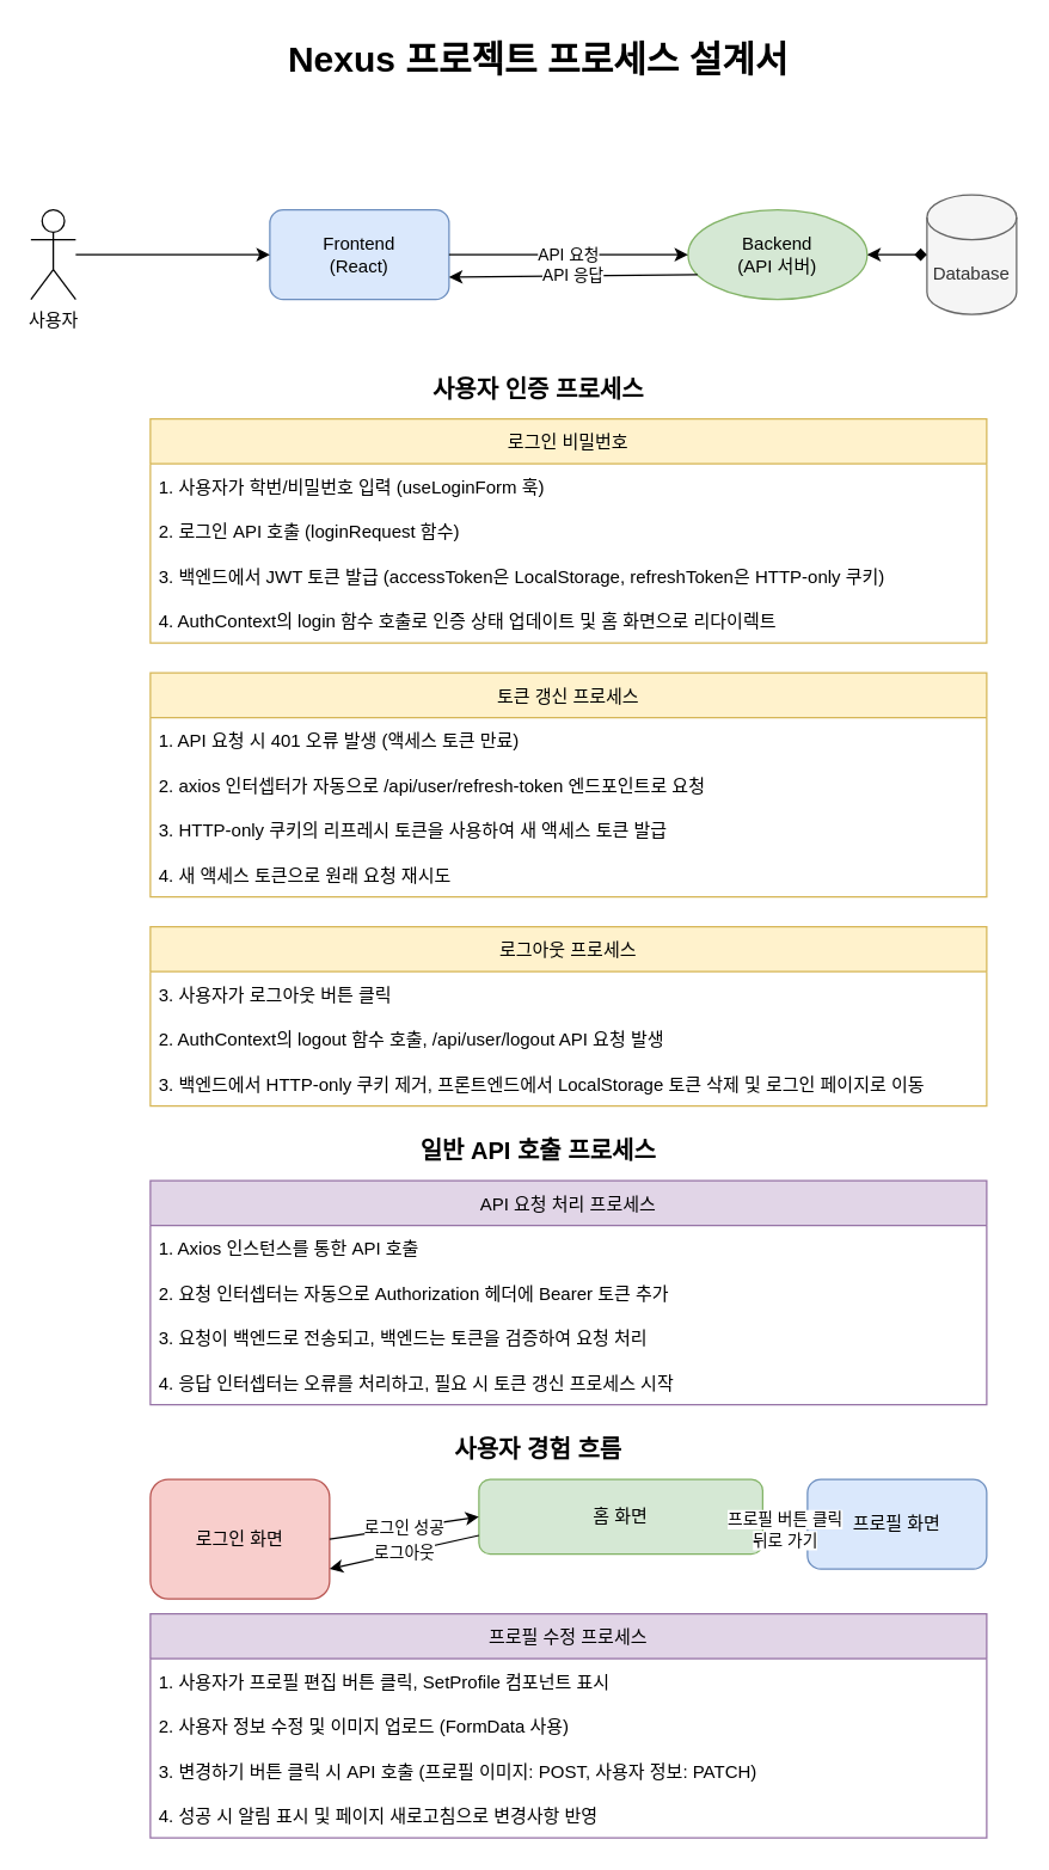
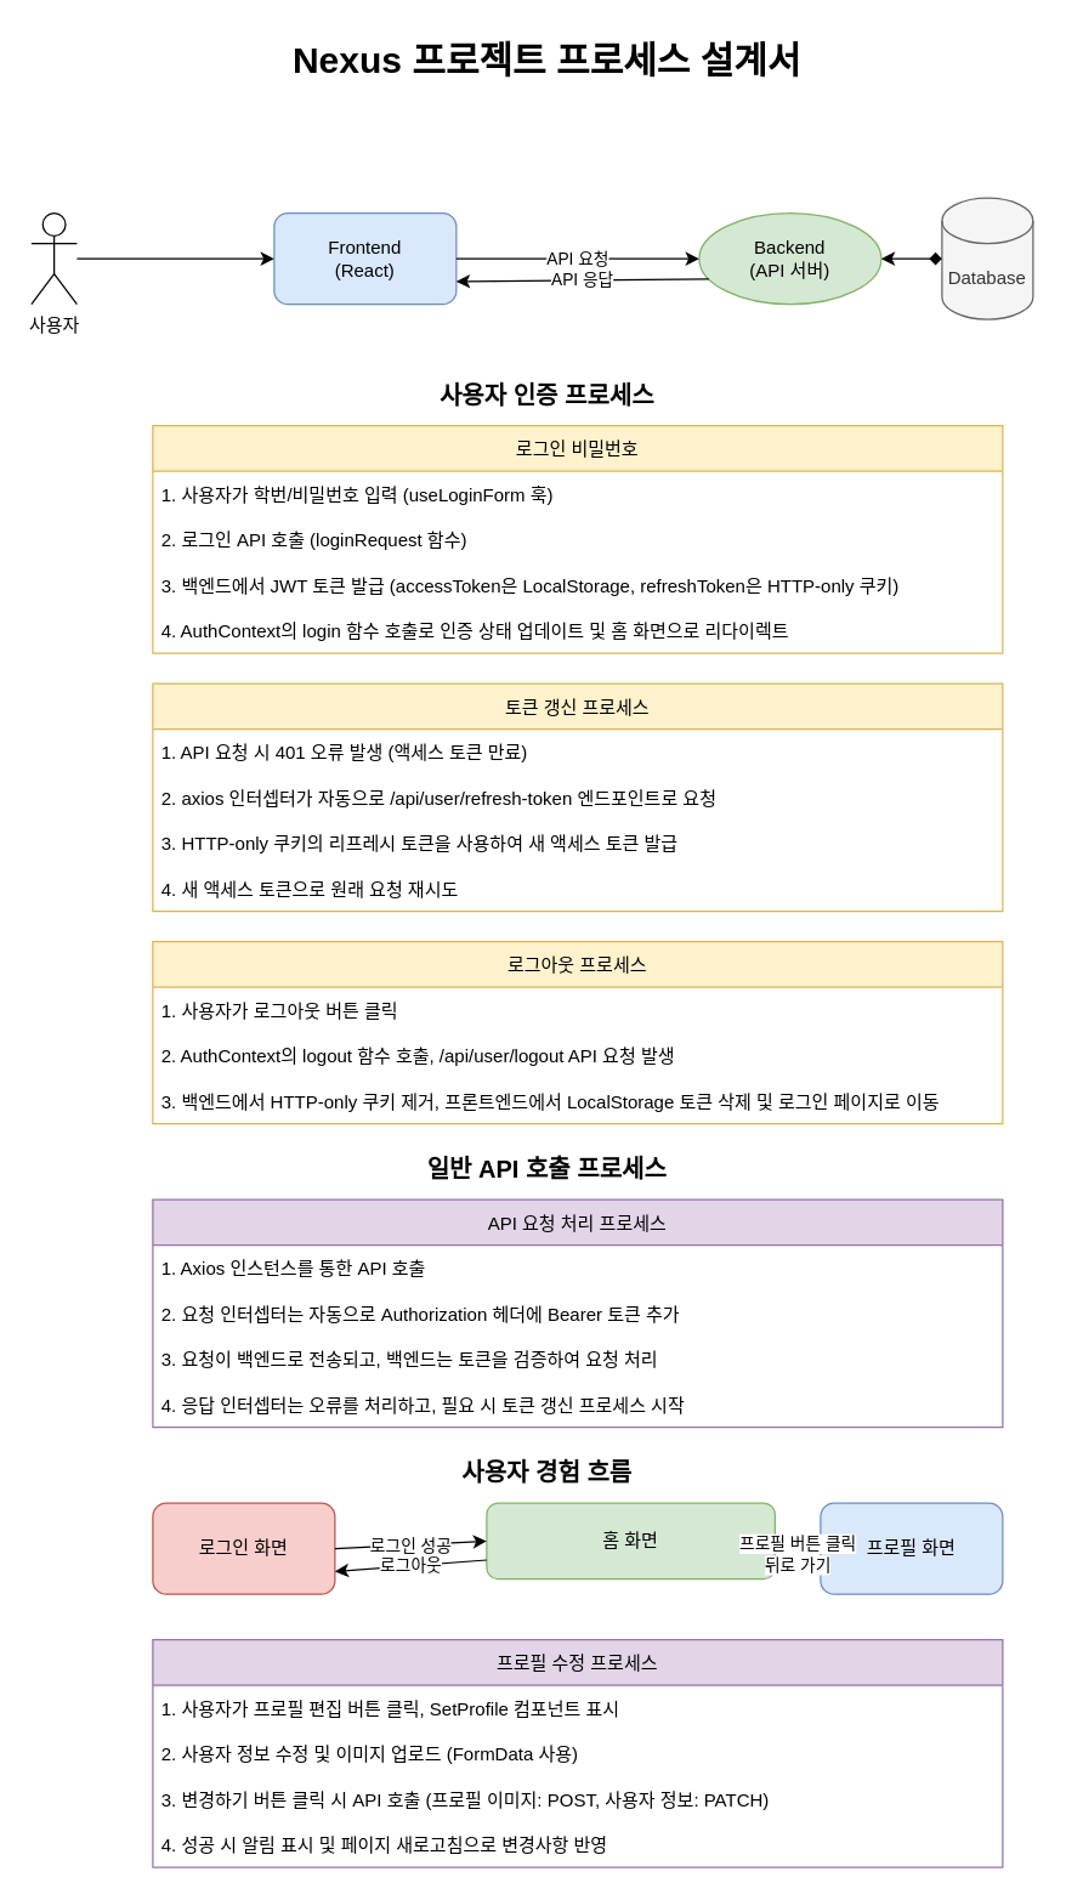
  <mxCell id="0" />
  <mxCell id="1" parent="0" />
  <mxCell id="2" value="Nexus 프로젝트 프로세스 설계서" style="text;html=1;strokeColor=none;fillColor=none;align=center;verticalAlign=middle;whiteSpace=wrap;rounded=0;fontSize=24;fontStyle=1" vertex="1" parent="1"><mxGeometry x="60" y="20" width="600" height="40" as="geometry" /></mxCell>
  <mxCell id="3" value="사용자" style="shape=umlActor;verticalLabelPosition=bottom;verticalAlign=top;html=1;outlineConnect=0;" vertex="1" parent="1"><mxGeometry x="20" y="140" width="30" height="60" as="geometry" /></mxCell>
  <mxCell id="4" value="Frontend&lt;br&gt;(React)" style="rounded=1;whiteSpace=wrap;html=1;fillColor=#dae8fc;strokeColor=#6c8ebf;" vertex="1" parent="1"><mxGeometry x="180" y="140" width="120" height="60" as="geometry" /></mxCell>
  <mxCell id="5" value="Backend&lt;br&gt;(API 서버)" style="ellipse;whiteSpace=wrap;html=1;fillColor=#d5e8d4;strokeColor=#82b366;" vertex="1" parent="1"><mxGeometry x="460" y="140" width="120" height="60" as="geometry" /></mxCell>
  <mxCell id="6" value="Database" style="shape=cylinder3;whiteSpace=wrap;html=1;boundedLbl=1;backgroundOutline=1;size=15;fillColor=#f5f5f5;strokeColor=#666666;fontColor=#333333;" vertex="1" parent="1"><mxGeometry x="620" y="130" width="60" height="80" as="geometry" /></mxCell>
  <mxCell id="7" value="" style="endArrow=classic;html=1;exitX=1;exitY=0.5;exitDx=0;exitDy=0;entryX=0;entryY=0.5;entryDx=0;entryDy=0;" edge="1" parent="1" source="3" target="4"><mxGeometry width="50" height="50" relative="1" as="geometry"><mxPoint x="330" y="420" as="sourcePoint" /><mxPoint x="380" y="370" as="targetPoint" /></mxGeometry></mxCell>
  <mxCell id="8" value="API 요청" style="endArrow=classic;html=1;exitX=1;exitY=0.5;exitDx=0;exitDy=0;entryX=0;entryY=0.5;entryDx=0;entryDy=0;" edge="1" parent="1" source="4" target="5"><mxGeometry width="50" height="50" relative="1" as="geometry"><mxPoint x="330" y="420" as="sourcePoint" /><mxPoint x="380" y="370" as="targetPoint" /></mxGeometry></mxCell>
  <mxCell id="9" value="API 응답" style="endArrow=classic;html=1;exitX=0;exitY=0.75;exitDx=0;exitDy=0;entryX=1;entryY=0.75;entryDx=0;entryDy=0;" edge="1" parent="1" source="5" target="4"><mxGeometry width="50" height="50" relative="1" as="geometry"><mxPoint x="330" y="420" as="sourcePoint" /><mxPoint x="380" y="370" as="targetPoint" /></mxGeometry></mxCell>
  <mxCell id="10" value="" style="endArrow=diamond;startArrow=classic;html=1;exitX=1;exitY=0.5;exitDx=0;exitDy=0;entryX=0;entryY=0.5;entryDx=0;entryDy=0;entryPerimeter=0;" edge="1" parent="1" source="5" target="6"><mxGeometry width="50" height="50" relative="1" as="geometry"><mxPoint x="330" y="420" as="sourcePoint" /><mxPoint x="380" y="370" as="targetPoint" /></mxGeometry></mxCell>
  <mxCell id="11" value="사용자 인증 프로세스" style="text;html=1;strokeColor=none;fillColor=none;align=center;verticalAlign=middle;whiteSpace=wrap;rounded=0;fontSize=16;fontStyle=1" vertex="1" parent="1"><mxGeometry x="60" y="250" width="600" height="20" as="geometry" /></mxCell>
  <mxCell id="12" value="로그인 비밀번호" style="swimlane;fontStyle=0;childLayout=stackLayout;horizontal=1;startSize=30;horizontalStack=0;resizeParent=1;resizeParentMax=0;resizeLast=0;collapsible=1;marginBottom=0;fillColor=#fff2cc;strokeColor=#d6b656;" vertex="1" parent="1"><mxGeometry x="100" y="280" width="560" height="150" as="geometry" /></mxCell>
  <mxCell id="13" value="1. 사용자가 학번/비밀번호 입력 (useLoginForm 훅)" style="text;strokeColor=none;fillColor=none;align=left;verticalAlign=middle;spacingLeft=4;spacingRight=4;overflow=hidden;points=[[0,0.5],[1,0.5]];portConstraint=eastwest;rotatable=0;" vertex="1" parent="12"><mxGeometry y="30" width="560" height="30" as="geometry" /></mxCell>
  <mxCell id="14" value="2. 로그인 API 호출 (loginRequest 함수)" style="text;strokeColor=none;fillColor=none;align=left;verticalAlign=middle;spacingLeft=4;spacingRight=4;overflow=hidden;points=[[0,0.5],[1,0.5]];portConstraint=eastwest;rotatable=0;" vertex="1" parent="12"><mxGeometry y="60" width="560" height="30" as="geometry" /></mxCell>
  <mxCell id="15" value="3. 백엔드에서 JWT 토큰 발급 (accessToken은 LocalStorage, refreshToken은 HTTP-only 쿠키)" style="text;strokeColor=none;fillColor=none;align=left;verticalAlign=middle;spacingLeft=4;spacingRight=4;overflow=hidden;points=[[0,0.5],[1,0.5]];portConstraint=eastwest;rotatable=0;" vertex="1" parent="12"><mxGeometry y="90" width="560" height="30" as="geometry" /></mxCell>
  <mxCell id="16" value="4. AuthContext의 login 함수 호출로 인증 상태 업데이트 및 홈 화면으로 리다이렉트" style="text;strokeColor=none;fillColor=none;align=left;verticalAlign=middle;spacingLeft=4;spacingRight=4;overflow=hidden;points=[[0,0.5],[1,0.5]];portConstraint=eastwest;rotatable=0;" vertex="1" parent="12"><mxGeometry y="120" width="560" height="30" as="geometry" /></mxCell>
  <mxCell id="17" value="토큰 갱신 프로세스" style="swimlane;fontStyle=0;childLayout=stackLayout;horizontal=1;startSize=30;horizontalStack=0;resizeParent=1;resizeParentMax=0;resizeLast=0;collapsible=1;marginBottom=0;fillColor=#fff2cc;strokeColor=#d6b656;" vertex="1" parent="1"><mxGeometry x="100" y="450" width="560" height="150" as="geometry" /></mxCell>
  <mxCell id="18" value="1. API 요청 시 401 오류 발생 (액세스 토큰 만료)" style="text;strokeColor=none;fillColor=none;align=left;verticalAlign=middle;spacingLeft=4;spacingRight=4;overflow=hidden;points=[[0,0.5],[1,0.5]];portConstraint=eastwest;rotatable=0;" vertex="1" parent="17"><mxGeometry y="30" width="560" height="30" as="geometry" /></mxCell>
  <mxCell id="19" value="2. axios 인터셉터가 자동으로 /api/user/refresh-token 엔드포인트로 요청" style="text;strokeColor=none;fillColor=none;align=left;verticalAlign=middle;spacingLeft=4;spacingRight=4;overflow=hidden;points=[[0,0.5],[1,0.5]];portConstraint=eastwest;rotatable=0;" vertex="1" parent="17"><mxGeometry y="60" width="560" height="30" as="geometry" /></mxCell>
  <mxCell id="20" value="3. HTTP-only 쿠키의 리프레시 토큰을 사용하여 새 액세스 토큰 발급" style="text;strokeColor=none;fillColor=none;align=left;verticalAlign=middle;spacingLeft=4;spacingRight=4;overflow=hidden;points=[[0,0.5],[1,0.5]];portConstraint=eastwest;rotatable=0;" vertex="1" parent="17"><mxGeometry y="90" width="560" height="30" as="geometry" /></mxCell>
  <mxCell id="21" value="4. 새 액세스 토큰으로 원래 요청 재시도" style="text;strokeColor=none;fillColor=none;align=left;verticalAlign=middle;spacingLeft=4;spacingRight=4;overflow=hidden;points=[[0,0.5],[1,0.5]];portConstraint=eastwest;rotatable=0;" vertex="1" parent="17"><mxGeometry y="120" width="560" height="30" as="geometry" /></mxCell>
  <mxCell id="22" value="로그아웃 프로세스" style="swimlane;fontStyle=0;childLayout=stackLayout;horizontal=1;startSize=30;horizontalStack=0;resizeParent=1;resizeParentMax=0;resizeLast=0;collapsible=1;marginBottom=0;fillColor=#fff2cc;strokeColor=#d6b656;" vertex="1" parent="1"><mxGeometry x="100" y="620" width="560" height="120" as="geometry" /></mxCell>
- <mxCell id="23" value="3. 사용자가 로그아웃 버튼 클릭" style="text;strokeColor=none;fillColor=none;align=left;verticalAlign=middle;spacingLeft=4;spacingRight=4;overflow=hidden;points=[[0,0.5],[1,0.5]];portConstraint=eastwest;rotatable=0;" vertex="1" parent="22"><mxGeometry y="30" width="560" height="30" as="geometry" /></mxCell>
+ <mxCell id="23" value="1. 사용자가 로그아웃 버튼 클릭" style="text;strokeColor=none;fillColor=none;align=left;verticalAlign=middle;spacingLeft=4;spacingRight=4;overflow=hidden;points=[[0,0.5],[1,0.5]];portConstraint=eastwest;rotatable=0;" vertex="1" parent="22"><mxGeometry y="30" width="560" height="30" as="geometry" /></mxCell>
  <mxCell id="24" value="2. AuthContext의 logout 함수 호출, /api/user/logout API 요청 발생" style="text;strokeColor=none;fillColor=none;align=left;verticalAlign=middle;spacingLeft=4;spacingRight=4;overflow=hidden;points=[[0,0.5],[1,0.5]];portConstraint=eastwest;rotatable=0;" vertex="1" parent="22"><mxGeometry y="60" width="560" height="30" as="geometry" /></mxCell>
  <mxCell id="25" value="3. 백엔드에서 HTTP-only 쿠키 제거, 프론트엔드에서 LocalStorage 토큰 삭제 및 로그인 페이지로 이동" style="text;strokeColor=none;fillColor=none;align=left;verticalAlign=middle;spacingLeft=4;spacingRight=4;overflow=hidden;points=[[0,0.5],[1,0.5]];portConstraint=eastwest;rotatable=0;" vertex="1" parent="22"><mxGeometry y="90" width="560" height="30" as="geometry" /></mxCell>
  <mxCell id="26" value="일반 API 호출 프로세스" style="text;html=1;strokeColor=none;fillColor=none;align=center;verticalAlign=middle;whiteSpace=wrap;rounded=0;fontSize=16;fontStyle=1" vertex="1" parent="1"><mxGeometry x="60" y="760" width="600" height="20" as="geometry" /></mxCell>
  <mxCell id="27" value="API 요청 처리 프로세스" style="swimlane;fontStyle=0;childLayout=stackLayout;horizontal=1;startSize=30;horizontalStack=0;resizeParent=1;resizeParentMax=0;resizeLast=0;collapsible=1;marginBottom=0;fillColor=#e1d5e7;strokeColor=#9673a6;" vertex="1" parent="1"><mxGeometry x="100" y="790" width="560" height="150" as="geometry" /></mxCell>
  <mxCell id="28" value="1. Axios 인스턴스를 통한 API 호출" style="text;strokeColor=none;fillColor=none;align=left;verticalAlign=middle;spacingLeft=4;spacingRight=4;overflow=hidden;points=[[0,0.5],[1,0.5]];portConstraint=eastwest;rotatable=0;" vertex="1" parent="27"><mxGeometry y="30" width="560" height="30" as="geometry" /></mxCell>
  <mxCell id="29" value="2. 요청 인터셉터는 자동으로 Authorization 헤더에 Bearer 토큰 추가" style="text;strokeColor=none;fillColor=none;align=left;verticalAlign=middle;spacingLeft=4;spacingRight=4;overflow=hidden;points=[[0,0.5],[1,0.5]];portConstraint=eastwest;rotatable=0;" vertex="1" parent="27"><mxGeometry y="60" width="560" height="30" as="geometry" /></mxCell>
  <mxCell id="30" value="3. 요청이 백엔드로 전송되고, 백엔드는 토큰을 검증하여 요청 처리" style="text;strokeColor=none;fillColor=none;align=left;verticalAlign=middle;spacingLeft=4;spacingRight=4;overflow=hidden;points=[[0,0.5],[1,0.5]];portConstraint=eastwest;rotatable=0;" vertex="1" parent="27"><mxGeometry y="90" width="560" height="30" as="geometry" /></mxCell>
  <mxCell id="31" value="4. 응답 인터셉터는 오류를 처리하고, 필요 시 토큰 갱신 프로세스 시작" style="text;strokeColor=none;fillColor=none;align=left;verticalAlign=middle;spacingLeft=4;spacingRight=4;overflow=hidden;points=[[0,0.5],[1,0.5]];portConstraint=eastwest;rotatable=0;" vertex="1" parent="27"><mxGeometry y="120" width="560" height="30" as="geometry" /></mxCell>
  <mxCell id="32" value="사용자 경험 흐름" style="text;html=1;strokeColor=none;fillColor=none;align=center;verticalAlign=middle;whiteSpace=wrap;rounded=0;fontSize=16;fontStyle=1" vertex="1" parent="1"><mxGeometry x="60" y="960" width="600" height="20" as="geometry" /></mxCell>
- <mxCell id="33" value="로그인 화면" style="rounded=1;whiteSpace=wrap;html=1;fillColor=#f8cecc;strokeColor=#b85450;" vertex="1" parent="1"><mxGeometry x="100" y="990" width="120" height="80" as="geometry" /></mxCell>
+ <mxCell id="33" value="로그인 화면" style="rounded=1;whiteSpace=wrap;html=1;fillColor=#f8cecc;strokeColor=#b85450;" vertex="1" parent="1"><mxGeometry x="100" y="990" width="120" height="60" as="geometry" /></mxCell>
  <mxCell id="34" value="홈 화면" style="rounded=1;whiteSpace=wrap;html=1;fillColor=#d5e8d4;strokeColor=#82b366;" vertex="1" parent="1"><mxGeometry x="320" y="990" width="190" height="50" as="geometry" /></mxCell>
  <mxCell id="35" value="프로필 화면" style="rounded=1;whiteSpace=wrap;html=1;fillColor=#dae8fc;strokeColor=#6c8ebf;" vertex="1" parent="1"><mxGeometry x="540" y="990" width="120" height="60" as="geometry" /></mxCell>
  <mxCell id="36" value="로그인 성공" style="endArrow=classic;html=1;exitX=1;exitY=0.5;exitDx=0;exitDy=0;entryX=0;entryY=0.5;entryDx=0;entryDy=0;" edge="1" parent="1" source="33" target="34"><mxGeometry width="50" height="50" relative="1" as="geometry"><mxPoint x="330" y="820" as="sourcePoint" /><mxPoint x="380" y="770" as="targetPoint" /></mxGeometry></mxCell>
  <mxCell id="37" value="프로필 버튼 클릭" style="endArrow=classic;html=1;exitX=1;exitY=0.5;exitDx=0;exitDy=0;entryX=0;entryY=0.5;entryDx=0;entryDy=0;" edge="1" parent="1" source="34" target="35"><mxGeometry width="50" height="50" relative="1" as="geometry"><mxPoint x="330" y="820" as="sourcePoint" /><mxPoint x="380" y="770" as="targetPoint" /></mxGeometry></mxCell>
  <mxCell id="38" value="뒤로 가기" style="endArrow=classic;html=1;exitX=0;exitY=0.75;exitDx=0;exitDy=0;entryX=1;entryY=0.75;entryDx=0;entryDy=0;" edge="1" parent="1" source="35" target="34"><mxGeometry width="50" height="50" relative="1" as="geometry"><mxPoint x="330" y="820" as="sourcePoint" /><mxPoint x="380" y="770" as="targetPoint" /></mxGeometry></mxCell>
  <mxCell id="39" value="로그아웃" style="endArrow=classic;html=1;exitX=0;exitY=0.75;exitDx=0;exitDy=0;entryX=1;entryY=0.75;entryDx=0;entryDy=0;" edge="1" parent="1" source="34" target="33"><mxGeometry width="50" height="50" relative="1" as="geometry"><mxPoint x="330" y="820" as="sourcePoint" /><mxPoint x="380" y="770" as="targetPoint" /></mxGeometry></mxCell>
  <mxCell id="40" value="프로필 수정 프로세스" style="swimlane;fontStyle=0;childLayout=stackLayout;horizontal=1;startSize=30;horizontalStack=0;resizeParent=1;resizeParentMax=0;resizeLast=0;collapsible=1;marginBottom=0;fillColor=#e1d5e7;strokeColor=#9673a6;" vertex="1" parent="1"><mxGeometry x="100" y="1080" width="560" height="150" as="geometry" /></mxCell>
  <mxCell id="41" value="1. 사용자가 프로필 편집 버튼 클릭, SetProfile 컴포넌트 표시" style="text;strokeColor=none;fillColor=none;align=left;verticalAlign=middle;spacingLeft=4;spacingRight=4;overflow=hidden;points=[[0,0.5],[1,0.5]];portConstraint=eastwest;rotatable=0;" vertex="1" parent="40"><mxGeometry y="30" width="560" height="30" as="geometry" /></mxCell>
  <mxCell id="42" value="2. 사용자 정보 수정 및 이미지 업로드 (FormData 사용)" style="text;strokeColor=none;fillColor=none;align=left;verticalAlign=middle;spacingLeft=4;spacingRight=4;overflow=hidden;points=[[0,0.5],[1,0.5]];portConstraint=eastwest;rotatable=0;" vertex="1" parent="40"><mxGeometry y="60" width="560" height="30" as="geometry" /></mxCell>
  <mxCell id="43" value="3. 변경하기 버튼 클릭 시 API 호출 (프로필 이미지: POST, 사용자 정보: PATCH)" style="text;strokeColor=none;fillColor=none;align=left;verticalAlign=middle;spacingLeft=4;spacingRight=4;overflow=hidden;points=[[0,0.5],[1,0.5]];portConstraint=eastwest;rotatable=0;" vertex="1" parent="40"><mxGeometry y="90" width="560" height="30" as="geometry" /></mxCell>
  <mxCell id="44" value="4. 성공 시 알림 표시 및 페이지 새로고침으로 변경사항 반영" style="text;strokeColor=none;fillColor=none;align=left;verticalAlign=middle;spacingLeft=4;spacingRight=4;overflow=hidden;points=[[0,0.5],[1,0.5]];portConstraint=eastwest;rotatable=0;" vertex="1" parent="40"><mxGeometry y="120" width="560" height="30" as="geometry" /></mxCell>
